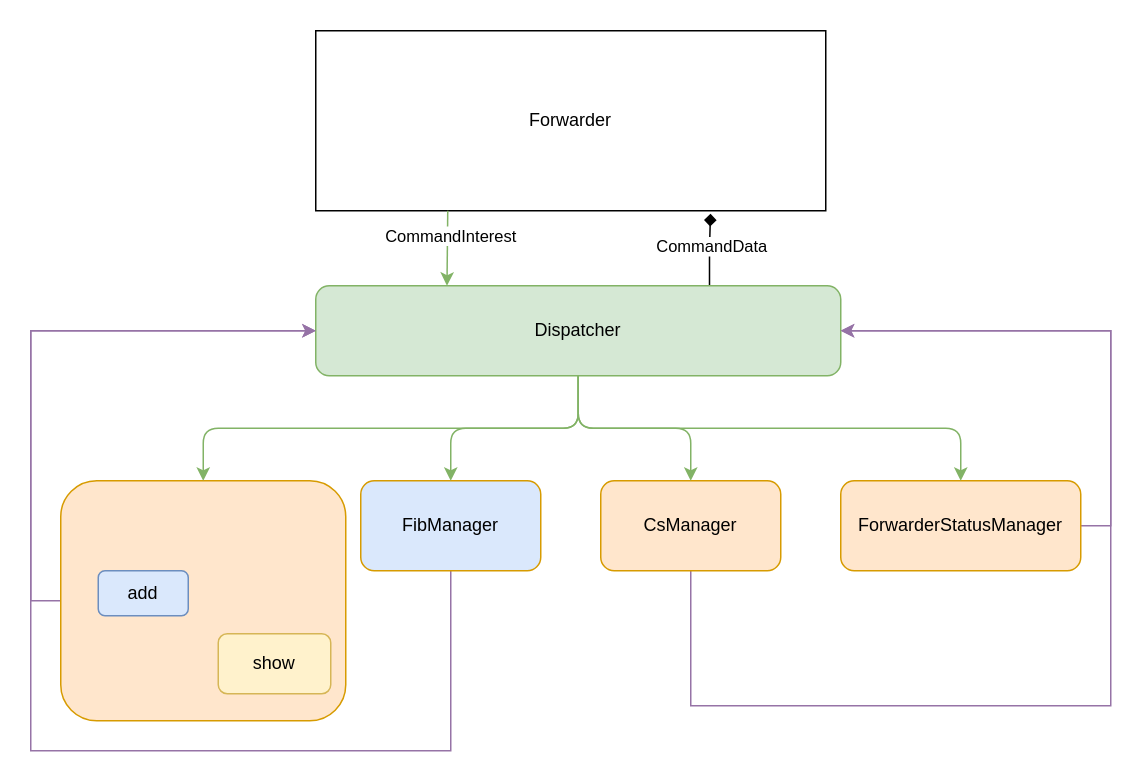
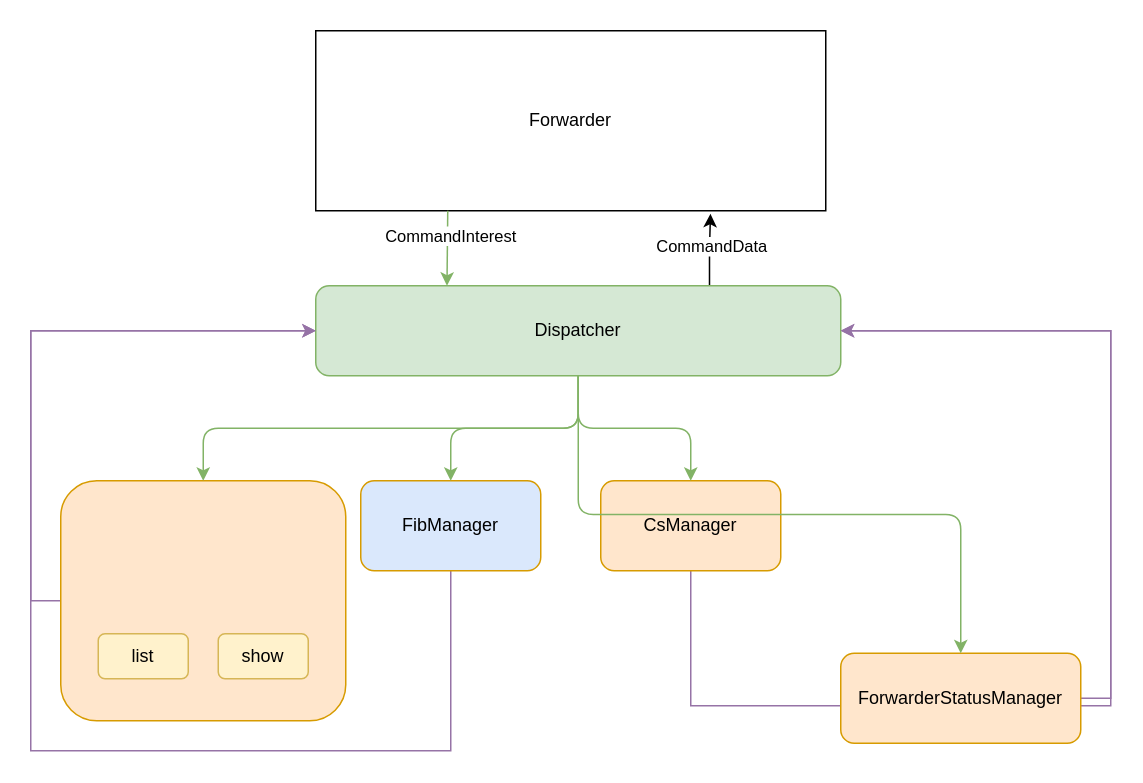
  <mxCell id="0" />
  <mxCell id="1" parent="0" />
- <mxCell id="2" style="edgeStyle=orthogonalEdgeStyle;rounded=0;orthogonalLoop=1;jettySize=auto;html=1;exitX=0.75;exitY=0;exitDx=0;exitDy=0;entryX=0.774;entryY=1.017;entryDx=0;entryDy=0;entryPerimeter=0;endArrow=diamond;" edge="1" parent="1" source="4" target="5"><mxGeometry relative="1" as="geometry" /></mxCell>
+ <mxCell id="2" style="edgeStyle=orthogonalEdgeStyle;rounded=0;orthogonalLoop=1;jettySize=auto;html=1;exitX=0.75;exitY=0;exitDx=0;exitDy=0;entryX=0.774;entryY=1.017;entryDx=0;entryDy=0;entryPerimeter=0;" edge="1" parent="1" source="4" target="5"><mxGeometry relative="1" as="geometry" /></mxCell>
  <mxCell id="3" value="CommandData" style="edgeLabel;html=1;align=center;verticalAlign=middle;resizable=0;points=[];" vertex="1" connectable="0" parent="2"><mxGeometry x="0.097" relative="1" as="geometry"><mxPoint as="offset" /></mxGeometry></mxCell>
  <mxCell id="4" value="Dispatcher" style="rounded=1;whiteSpace=wrap;html=1;fillColor=#d5e8d4;strokeColor=#82b366;" vertex="1" parent="1"><mxGeometry x="210" y="190" width="350" height="60" as="geometry" /></mxCell>
  <mxCell id="5" value="Forwarder" style="rounded=0;whiteSpace=wrap;html=1;" vertex="1" parent="1"><mxGeometry x="210" y="20" width="340" height="120" as="geometry" /></mxCell>
  <mxCell id="6" style="edgeStyle=orthogonalEdgeStyle;rounded=0;orthogonalLoop=1;jettySize=auto;html=1;exitX=0;exitY=0.5;exitDx=0;exitDy=0;entryX=0;entryY=0.5;entryDx=0;entryDy=0;fillColor=#e1d5e7;strokeColor=#9673a6;" edge="1" parent="1" source="7" target="4"><mxGeometry relative="1" as="geometry" /></mxCell>
  <mxCell id="7" value="" style="rounded=1;whiteSpace=wrap;html=1;fillColor=#ffe6cc;strokeColor=#d79b00;" vertex="1" parent="1"><mxGeometry x="40" y="320" width="190" height="160" as="geometry" /></mxCell>
  <mxCell id="8" style="edgeStyle=orthogonalEdgeStyle;rounded=0;orthogonalLoop=1;jettySize=auto;html=1;exitX=0.5;exitY=1;exitDx=0;exitDy=0;entryX=0;entryY=0.5;entryDx=0;entryDy=0;fillColor=#e1d5e7;strokeColor=#9673a6;" edge="1" parent="1" source="9" target="4"><mxGeometry relative="1" as="geometry"><Array as="points"><mxPoint x="300" y="500" /><mxPoint x="20" y="500" /><mxPoint x="20" y="220" /></Array></mxGeometry></mxCell>
  <mxCell id="9" value="FibManager" style="rounded=1;whiteSpace=wrap;html=1;fillColor=#dae8fc;strokeColor=#d79b00;" vertex="1" parent="1"><mxGeometry x="240" y="320" width="120" height="60" as="geometry" /></mxCell>
  <mxCell id="10" style="edgeStyle=orthogonalEdgeStyle;rounded=0;orthogonalLoop=1;jettySize=auto;html=1;exitX=0.5;exitY=1;exitDx=0;exitDy=0;entryX=1;entryY=0.5;entryDx=0;entryDy=0;fillColor=#e1d5e7;strokeColor=#9673a6;" edge="1" parent="1" source="11" target="4"><mxGeometry relative="1" as="geometry"><Array as="points"><mxPoint x="460" y="470" /><mxPoint x="740" y="470" /><mxPoint x="740" y="220" /></Array></mxGeometry></mxCell>
  <mxCell id="11" value="CsManager" style="rounded=1;whiteSpace=wrap;html=1;fillColor=#ffe6cc;strokeColor=#d79b00;" vertex="1" parent="1"><mxGeometry x="400" y="320" width="120" height="60" as="geometry" /></mxCell>
  <mxCell id="12" style="edgeStyle=orthogonalEdgeStyle;rounded=0;orthogonalLoop=1;jettySize=auto;html=1;exitX=1;exitY=0.5;exitDx=0;exitDy=0;entryX=1;entryY=0.5;entryDx=0;entryDy=0;fillColor=#e1d5e7;strokeColor=#9673a6;" edge="1" parent="1" source="13" target="4"><mxGeometry relative="1" as="geometry" /></mxCell>
- <mxCell id="13" value="ForwarderStatusManager" style="rounded=1;whiteSpace=wrap;html=1;fillColor=#ffe6cc;strokeColor=#d79b00;" vertex="1" parent="1"><mxGeometry x="560" y="320" width="160" height="60" as="geometry" /></mxCell>
+ <mxCell id="13" value="ForwarderStatusManager" style="rounded=1;whiteSpace=wrap;html=1;fillColor=#ffe6cc;strokeColor=#d79b00;" vertex="1" parent="1"><mxGeometry x="560" y="435" width="160" height="60" as="geometry" /></mxCell>
  <mxCell id="14" value="" style="endArrow=classic;html=1;entryX=0.25;entryY=0;entryDx=0;entryDy=0;fillColor=#d5e8d4;strokeColor=#82b366;" edge="1" parent="1" target="4"><mxGeometry width="50" height="50" relative="1" as="geometry"><mxPoint x="298" y="140" as="sourcePoint" /><mxPoint x="300" y="160" as="targetPoint" /></mxGeometry></mxCell>
  <mxCell id="15" value="CommandInterest" style="edgeLabel;html=1;align=center;verticalAlign=middle;resizable=0;points=[];" vertex="1" connectable="0" parent="14"><mxGeometry x="-0.346" y="2" relative="1" as="geometry"><mxPoint as="offset" /></mxGeometry></mxCell>
  <mxCell id="16" value="" style="endArrow=classic;html=1;exitX=0.5;exitY=1;exitDx=0;exitDy=0;entryX=0.5;entryY=0;entryDx=0;entryDy=0;edgeStyle=orthogonalEdgeStyle;fillColor=#d5e8d4;strokeColor=#82b366;" edge="1" parent="1" source="4" target="7"><mxGeometry width="50" height="50" relative="1" as="geometry"><mxPoint x="-20" y="330" as="sourcePoint" /><mxPoint x="30" y="280" as="targetPoint" /></mxGeometry></mxCell>
  <mxCell id="17" value="" style="endArrow=classic;html=1;exitX=0.5;exitY=1;exitDx=0;exitDy=0;edgeStyle=orthogonalEdgeStyle;fillColor=#d5e8d4;strokeColor=#82b366;" edge="1" parent="1" source="4" target="9"><mxGeometry width="50" height="50" relative="1" as="geometry"><mxPoint x="395" y="260" as="sourcePoint" /><mxPoint x="150" y="330" as="targetPoint" /></mxGeometry></mxCell>
  <mxCell id="18" value="" style="endArrow=classic;html=1;exitX=0.5;exitY=1;exitDx=0;exitDy=0;edgeStyle=orthogonalEdgeStyle;fillColor=#d5e8d4;strokeColor=#82b366;" edge="1" parent="1" source="4" target="11"><mxGeometry width="50" height="50" relative="1" as="geometry"><mxPoint x="405" y="270" as="sourcePoint" /><mxPoint x="160" y="340" as="targetPoint" /></mxGeometry></mxCell>
  <mxCell id="19" value="" style="endArrow=classic;html=1;exitX=0.5;exitY=1;exitDx=0;exitDy=0;edgeStyle=orthogonalEdgeStyle;fillColor=#d5e8d4;strokeColor=#82b366;" edge="1" parent="1" source="4" target="13"><mxGeometry width="50" height="50" relative="1" as="geometry"><mxPoint x="415" y="280" as="sourcePoint" /><mxPoint x="170" y="350" as="targetPoint" /></mxGeometry></mxCell>
- <mxCell id="20" value="add" style="rounded=1;whiteSpace=wrap;html=1;fillColor=#dae8fc;strokeColor=#6c8ebf;" vertex="1" parent="1"><mxGeometry x="65" y="380" width="60" height="30" as="geometry" /></mxCell>
- <mxCell id="22" value="show" style="rounded=1;whiteSpace=wrap;html=1;fillColor=#fff2cc;strokeColor=#d6b656;" vertex="1" parent="1"><mxGeometry x="145" y="422" width="75" height="40" as="geometry" /></mxCell>
+ <mxCell id="21" value="list" style="rounded=1;whiteSpace=wrap;html=1;fillColor=#fff2cc;strokeColor=#d6b656;" vertex="1" parent="1"><mxGeometry x="65" y="422" width="60" height="30" as="geometry" /></mxCell>
+ <mxCell id="22" value="show" style="rounded=1;whiteSpace=wrap;html=1;fillColor=#fff2cc;strokeColor=#d6b656;" vertex="1" parent="1"><mxGeometry x="145" y="422" width="60" height="30" as="geometry" /></mxCell>
